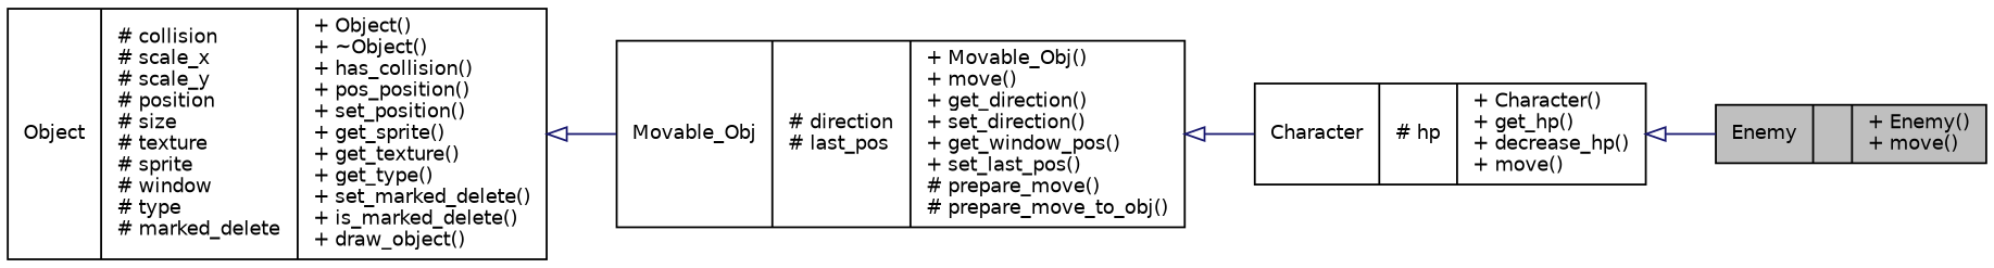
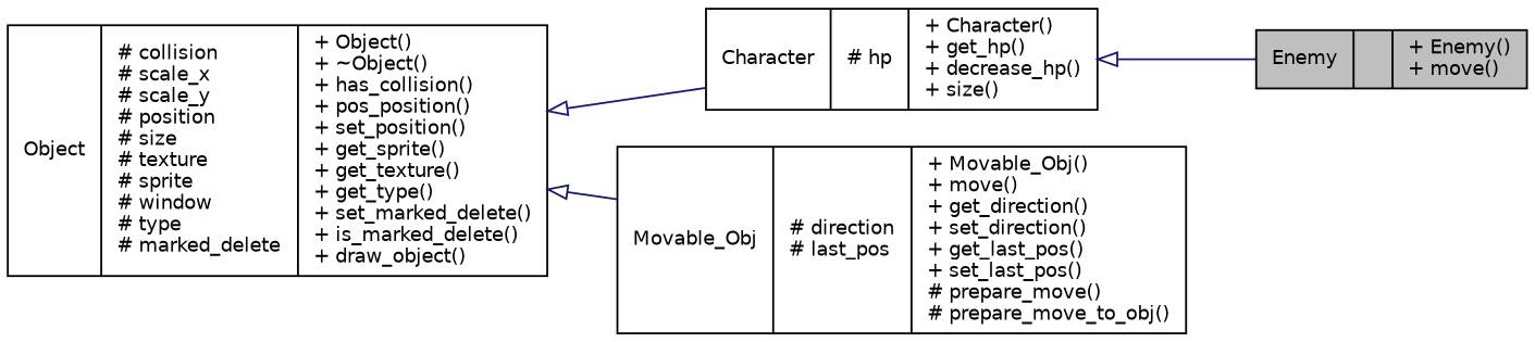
  digraph {
    rankdir=LR
    node [color=black fillcolor=white fontname=Helvetica fontsize=10 shape=record style=filled]
    edge [arrowtail=onormal color=midnightblue dir=back fontname=Helvetica fontsize=10 labelfontname=Helvetica labelfontsize=10 style=solid]
    n1 [fillcolor=grey75 fontcolor=black height=0.2 label="{Enemy\n||+ Enemy()\l+ move()\l}" width=0.4]
-   n2 [height=0.2 label="{Character\n|# hp\l|+ Character()\l+ get_hp()\l+ decrease_hp()\l+ move()\l}" width=0.4]
-   n3 [height=0.2 label="{Movable_Obj\n|# direction\l# last_pos\l|+ Movable_Obj()\l+ move()\l+ get_direction()\l+ set_direction()\l+ get_window_pos()\l+ set_last_pos()\l# prepare_move()\l# prepare_move_to_obj()\l}" width=0.4]
+   n2 [height=0.2 label="{Character\n|# hp\l|+ Character()\l+ get_hp()\l+ decrease_hp()\l+ size()\l}" width=0.4]
+   n3 [height=0.2 label="{Movable_Obj\n|# direction\l# last_pos\l|+ Movable_Obj()\l+ move()\l+ get_direction()\l+ set_direction()\l+ get_last_pos()\l+ set_last_pos()\l# prepare_move()\l# prepare_move_to_obj()\l}" width=0.4]
    n4 [height=0.2 label="{Object\n|# collision\l# scale_x\l# scale_y\l# position\l# size\l# texture\l# sprite\l# window\l# type\l# marked_delete\l|+ Object()\l+ ~Object()\l+ has_collision()\l+ pos_position()\l+ set_position()\l+ get_sprite()\l+ get_texture()\l+ get_type()\l+ set_marked_delete()\l+ is_marked_delete()\l+ draw_object()\l}" width=0.4]
    n2 -> n1
-   n3 -> n2
+   n4 -> n2
    n4 -> n3
  }
